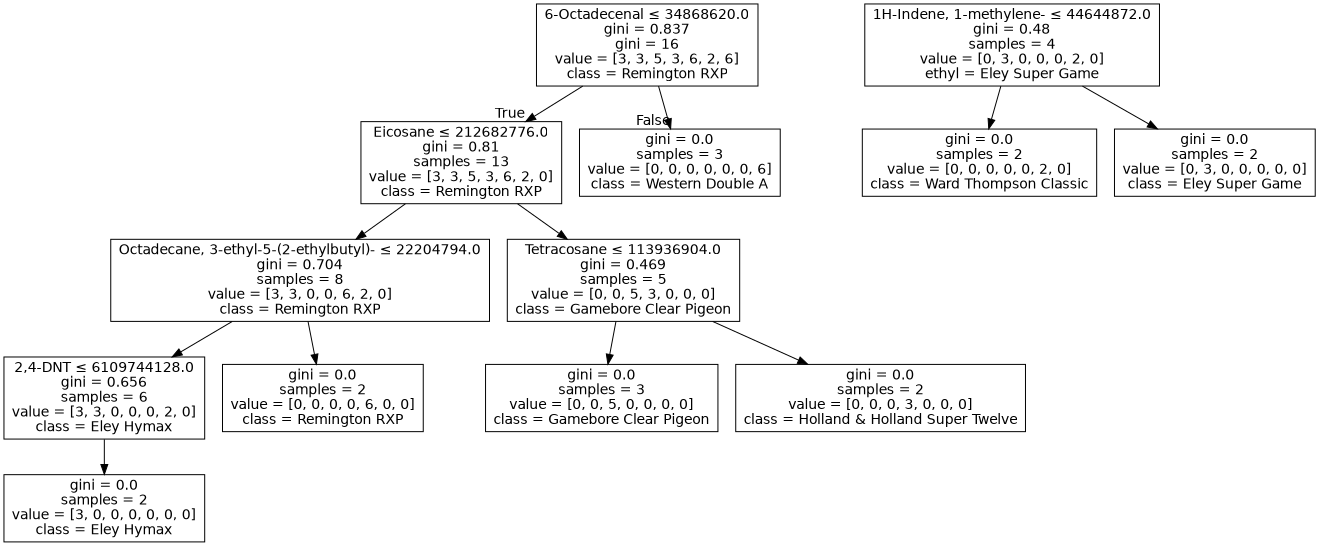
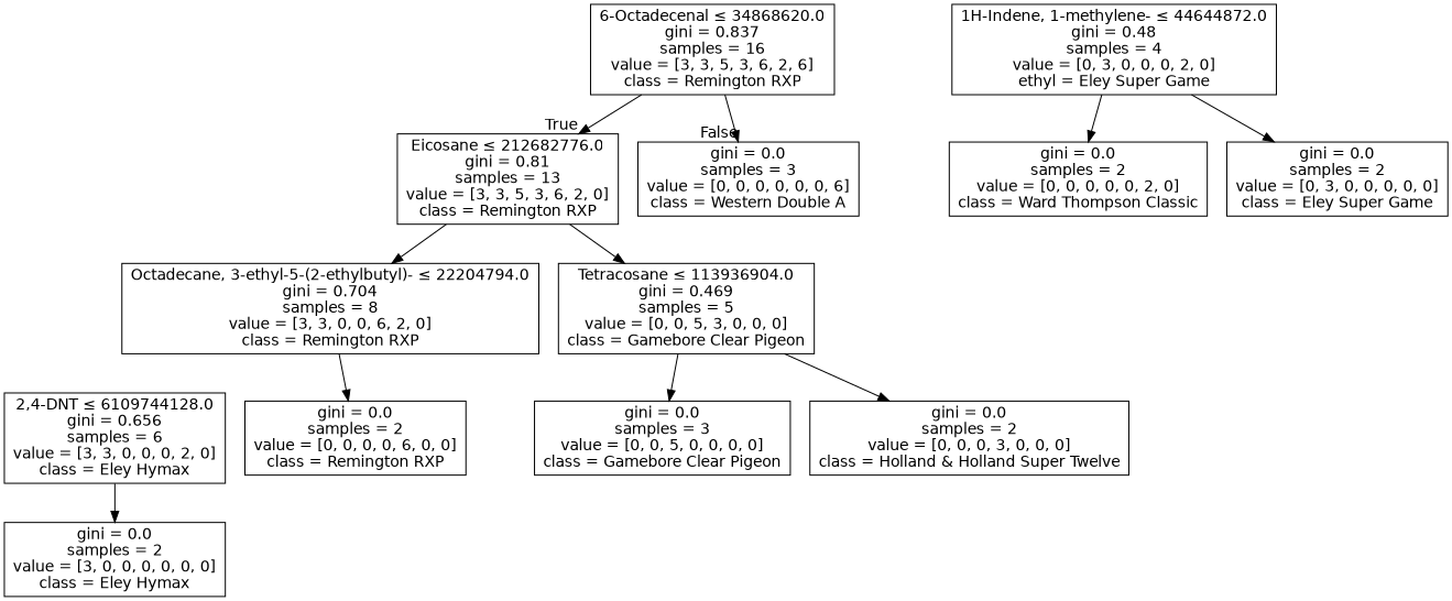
  digraph {
    node [fontname=helvetica shape=box]
    edge [fontname=helvetica]
-   n1 [label=<6-Octadecenal &le; 34868620.0<br/>gini = 0.837<br/>gini = 16<br/>value = [3, 3, 5, 3, 6, 2, 6]<br/>class = Remington RXP>]
+   n1 [label=<6-Octadecenal &le; 34868620.0<br/>gini = 0.837<br/>samples = 16<br/>value = [3, 3, 5, 3, 6, 2, 6]<br/>class = Remington RXP>]
    n2 [label=<Eicosane &le; 212682776.0<br/>gini = 0.81<br/>samples = 13<br/>value = [3, 3, 5, 3, 6, 2, 0]<br/>class = Remington RXP>]
    n3 [label=<gini = 0.0<br/>samples = 3<br/>value = [0, 0, 0, 0, 0, 0, 6]<br/>class = Western Double A>]
    n4 [label=<Octadecane, 3-ethyl-5-(2-ethylbutyl)- &le; 22204794.0<br/>gini = 0.704<br/>samples = 8<br/>value = [3, 3, 0, 0, 6, 2, 0]<br/>class = Remington RXP>]
    n5 [label=<Tetracosane &le; 113936904.0<br/>gini = 0.469<br/>samples = 5<br/>value = [0, 0, 5, 3, 0, 0, 0]<br/>class = Gamebore Clear Pigeon>]
    n6 [label=<2,4-DNT &le; 6109744128.0<br/>gini = 0.656<br/>samples = 6<br/>value = [3, 3, 0, 0, 0, 2, 0]<br/>class = Eley Hymax>]
    n7 [label=<gini = 0.0<br/>samples = 2<br/>value = [0, 0, 0, 0, 6, 0, 0]<br/>class = Remington RXP>]
    n8 [label=<gini = 0.0<br/>samples = 3<br/>value = [0, 0, 5, 0, 0, 0, 0]<br/>class = Gamebore Clear Pigeon>]
    n9 [label=<gini = 0.0<br/>samples = 2<br/>value = [0, 0, 0, 3, 0, 0, 0]<br/>class = Holland &amp; Holland Super Twelve>]
    n10 [label=<gini = 0.0<br/>samples = 2<br/>value = [3, 0, 0, 0, 0, 0, 0]<br/>class = Eley Hymax>]
    n11 [label=<1H-Indene, 1-methylene- &le; 44644872.0<br/>gini = 0.48<br/>samples = 4<br/>value = [0, 3, 0, 0, 0, 2, 0]<br/>ethyl = Eley Super Game>]
    n12 [label=<gini = 0.0<br/>samples = 2<br/>value = [0, 0, 0, 0, 0, 2, 0]<br/>class = Ward Thompson Classic>]
    n13 [label=<gini = 0.0<br/>samples = 2<br/>value = [0, 3, 0, 0, 0, 0, 0]<br/>class = Eley Super Game>]
    n1 -> n2 [headlabel=True labelangle=45 labeldistance=2.5]
    n1 -> n3 [headlabel=False labelangle=-45 labeldistance=2.5]
    n2 -> n4
    n2 -> n5
-   n4 -> n6
    n4 -> n7
    n5 -> n8
    n5 -> n9
    n6 -> n10
    n11 -> n12
    n11 -> n13
  }
